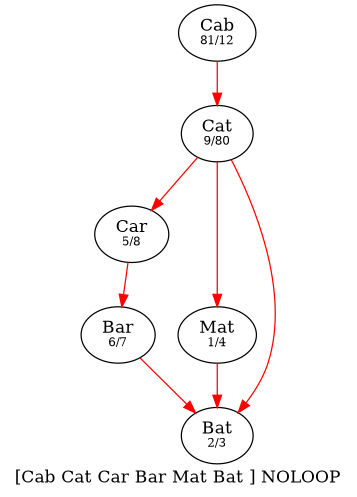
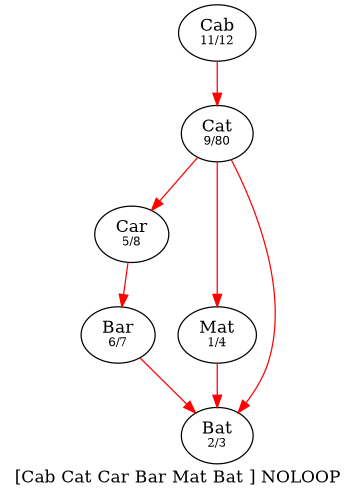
  digraph {
    label="[Cab Cat Car Bar Mat Bat ] NOLOOP"
    edge [color=red]
-   n1 [label=<Cab<BR /><FONT POINT-SIZE="10">81/12</FONT>>]
+   n1 [label=<Cab<BR /><FONT POINT-SIZE="10">11/12</FONT>>]
    n2 [label=<Cat<BR /><FONT POINT-SIZE="10">9/80</FONT>>]
    n3 [label=<Car<BR /><FONT POINT-SIZE="10">5/8</FONT>>]
    n4 [label=<Mat<BR /><FONT POINT-SIZE="10">1/4</FONT>>]
    n5 [label=<Bat<BR /><FONT POINT-SIZE="10">2/3</FONT>>]
    n6 [label=<Bar<BR /><FONT POINT-SIZE="10">6/7</FONT>>]
    n1 -> n2
    n2 -> n3
    n2 -> n4
    n2 -> n5
    n3 -> n6
    n4 -> n5
    n6 -> n5
  }
